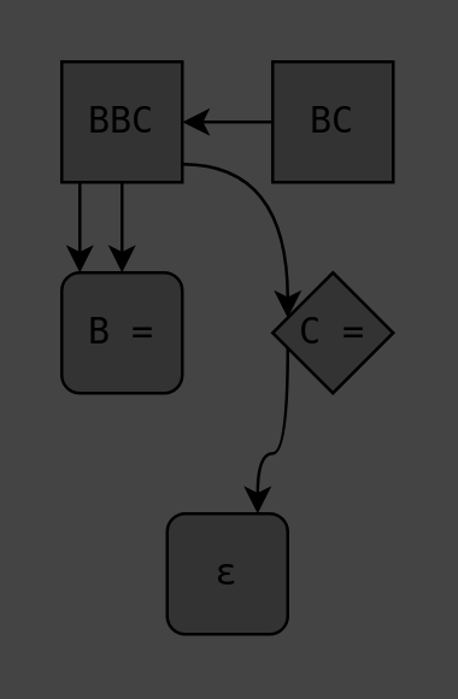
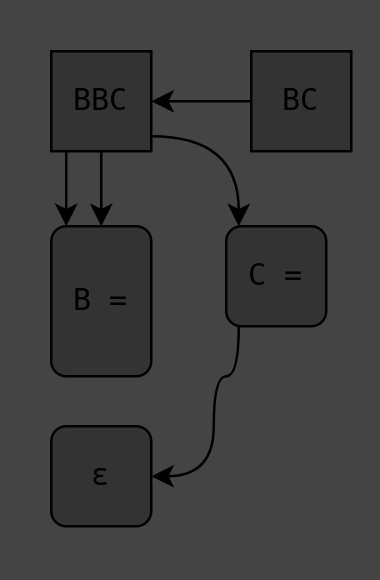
  <mxCell id="0" />
  <mxCell id="1" parent="0" />
- <mxCell id="2" value="ε" style="rounded=1;whiteSpace=wrap;html=1;fillColor=#333333;fontFamily=monospace;" parent="1" vertex="1"><mxGeometry x="55" y="170" width="40" height="40" as="geometry" /></mxCell>
+ <mxCell id="2" value="ε" style="rounded=1;whiteSpace=wrap;html=1;fillColor=#333333;fontFamily=monospace;" parent="1" vertex="1"><mxGeometry x="20" y="170" width="40" height="40" as="geometry" /></mxCell>
  <mxCell id="3" style="edgeStyle=orthogonalEdgeStyle;rounded=0;orthogonalLoop=1;jettySize=auto;html=1;fontFamily=monospace;fontSize=12;fontColor=default;curved=1;" parent="1" source="4" target="2" edge="1"><mxGeometry relative="1" as="geometry"><Array as="points"><mxPoint x="95" y="150" /><mxPoint x="85" y="150" /></Array></mxGeometry></mxCell>
- <mxCell id="4" value="C =" style="rhombus;whiteSpace=wrap;html=1;fillColor=#333333;fontFamily=monospace;" parent="1" vertex="1"><mxGeometry x="90" y="90" width="40" height="40" as="geometry" /></mxCell>
- <mxCell id="5" value="B =" style="rounded=1;whiteSpace=wrap;html=1;fillColor=#333333;fontFamily=monospace;" parent="1" vertex="1"><mxGeometry x="20" y="90" width="40" height="40" as="geometry" /></mxCell>
+ <mxCell id="4" value="C =" style="rounded=1;whiteSpace=wrap;html=1;fillColor=#333333;fontFamily=monospace;" parent="1" vertex="1"><mxGeometry x="90" y="90" width="40" height="40" as="geometry" /></mxCell>
+ <mxCell id="5" value="B =" style="rounded=1;whiteSpace=wrap;html=1;fillColor=#333333;fontFamily=monospace;" parent="1" vertex="1"><mxGeometry x="20" y="90" width="40" height="60" as="geometry" /></mxCell>
  <mxCell id="6" style="edgeStyle=orthogonalEdgeStyle;rounded=0;orthogonalLoop=1;jettySize=auto;html=1;" parent="1" source="11" target="10" edge="1"><mxGeometry relative="1" as="geometry"><mxPoint x="110" y="60" as="sourcePoint" /></mxGeometry></mxCell>
  <mxCell id="7" style="edgeStyle=orthogonalEdgeStyle;rounded=0;orthogonalLoop=1;jettySize=auto;html=1;" parent="1" source="10" target="5" edge="1"><mxGeometry relative="1" as="geometry"><mxPoint x="40" y="60" as="sourcePoint" /></mxGeometry></mxCell>
  <mxCell id="8" style="edgeStyle=orthogonalEdgeStyle;rounded=0;orthogonalLoop=1;jettySize=auto;html=1;curved=1;" parent="1" source="10" target="5" edge="1"><mxGeometry relative="1" as="geometry"><mxPoint x="25.858" y="54.142" as="sourcePoint" /><Array as="points"><mxPoint x="26" y="80" /><mxPoint x="26" y="80" /></Array></mxGeometry></mxCell>
  <mxCell id="9" style="edgeStyle=orthogonalEdgeStyle;rounded=0;orthogonalLoop=1;jettySize=auto;html=1;curved=1;" parent="1" source="10" target="4" edge="1"><mxGeometry relative="1" as="geometry"><mxPoint x="54.142" y="54.142" as="sourcePoint" /><Array as="points"><mxPoint x="95" y="54" /></Array></mxGeometry></mxCell>
  <mxCell id="10" value="BBC" style="rounded=0;whiteSpace=wrap;html=1;fillColor=#333333;fontFamily=monospace;" parent="1" vertex="1"><mxGeometry x="20" y="20" width="40" height="40" as="geometry" /></mxCell>
- <mxCell id="11" value="BC" style="rounded=0;whiteSpace=wrap;html=1;fillColor=#333333;fontFamily=monospace;" parent="1" vertex="1"><mxGeometry x="90" y="20" width="40" height="40" as="geometry" /></mxCell>
+ <mxCell id="11" value="BC" style="rounded=0;whiteSpace=wrap;html=1;fillColor=#333333;fontFamily=monospace;" parent="1" vertex="1"><mxGeometry x="100" y="20" width="40" height="40" as="geometry" /></mxCell>
